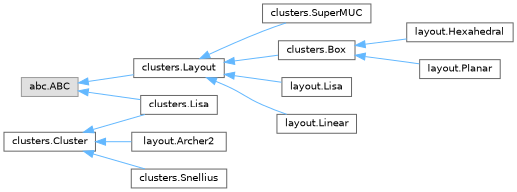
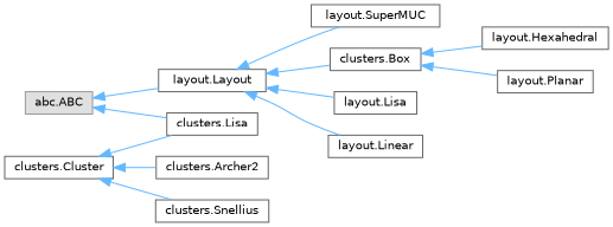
  digraph {
    rankdir=LR
    node [color=grey40 fillcolor=white fontname=Helvetica fontsize=10 shape=box style=filled]
    edge [color=steelblue1 dir=back fontname=Helvetica fontsize=10 labelfontname=Helvetica labelfontsize=10 style=solid]
    n1 [color=grey60 fillcolor="#E0E0E0" height=0.2 label="abc.ABC" width=0.4]
-   n2 [height=0.2 label="clusters.Layout" width=0.4]
+   n2 [height=0.2 label="layout.Layout" width=0.4]
    n3 [height=0.2 label="clusters.Lisa" width=0.4]
    n4 [height=0.2 label="clusters.Cluster" width=0.4]
-   n5 [height=0.2 label="layout.Archer2" width=0.4]
+   n5 [height=0.2 label="clusters.Archer2" width=0.4]
    n6 [height=0.2 label="clusters.Snellius" width=0.4]
-   n7 [height=0.2 label="clusters.SuperMUC" width=0.4]
+   n7 [height=0.2 label="layout.SuperMUC" width=0.4]
    n8 [height=0.2 label="clusters.Box" width=0.4]
    n9 [height=0.2 label="layout.Lisa" width=0.4]
    n10 [height=0.2 label="layout.Linear" width=0.4]
    n11 [height=0.2 label="layout.Hexahedral" width=0.4]
    n12 [height=0.2 label="layout.Planar" width=0.4]
    n1 -> n2
    n1 -> n3
    n2 -> n7
    n2 -> n8
    n2 -> n9
    n2 -> n10
    n4 -> n3
    n4 -> n5
    n4 -> n6
    n8 -> n11
    n8 -> n12
  }
